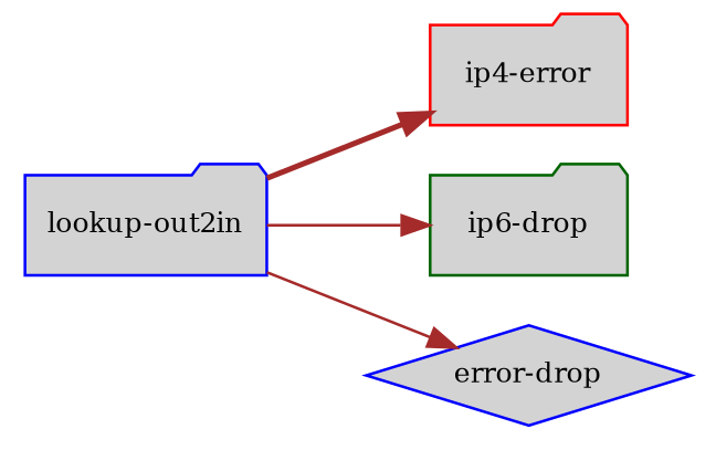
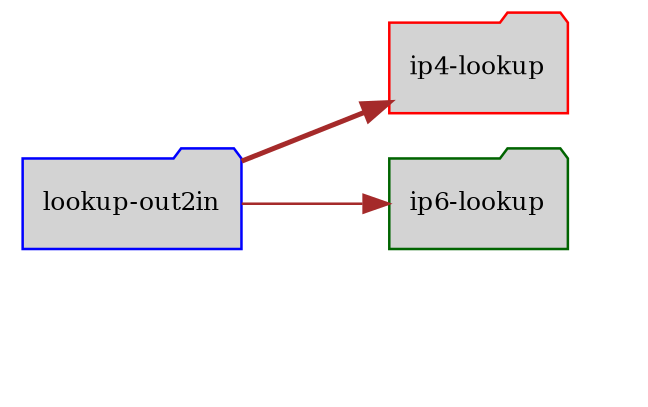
  digraph {
    rankdir=LR
    node [color=blue fillcolor=lightgray fontcolor=black fontsize=10 shape=folder style=filled]
    edge [color=brown fontsize=8 style=solid]
    n1 [label="lookup-out2in"]
-   "ip4-lookup" [color=red label="ip4-error"]
-   "ip6-lookup" [color=darkgreen label="ip6-drop"]
-   "error-drop" [shape=diamond]
+   "ip4-lookup" [color=red]
+   "ip6-lookup" [color=darkgreen]
    n1 -> "ip4-lookup" [style=bold]
    n1 -> "ip6-lookup"
-   n1 -> "error-drop"
  }
